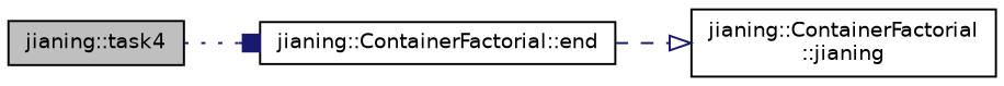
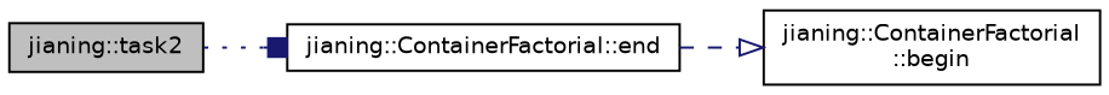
  digraph {
    rankdir=LR
    node [color=black fillcolor=white fontname=Helvetica fontsize=10 shape=record style=filled]
    edge [color=midnightblue fontname=Helvetica fontsize=10 labelfontname=Helvetica labelfontsize=10]
-   n1 [fillcolor=grey75 fontcolor=black height=0.2 label="jianing::task4" width=0.4]
+   n1 [fillcolor=grey75 fontcolor=black height=0.2 label="jianing::task2" width=0.4]
    n2 [height=0.2 label="jianing::ContainerFactorial::end" width=0.4]
-   n3 [height=0.2 label="jianing::ContainerFactorial\l::jianing" width=0.4]
+   n3 [height=0.2 label="jianing::ContainerFactorial\l::begin" width=0.4]
    n1 -> n2 [arrowhead=box style=dotted]
    n2 -> n3 [arrowhead=onormal style=dashed]
  }
